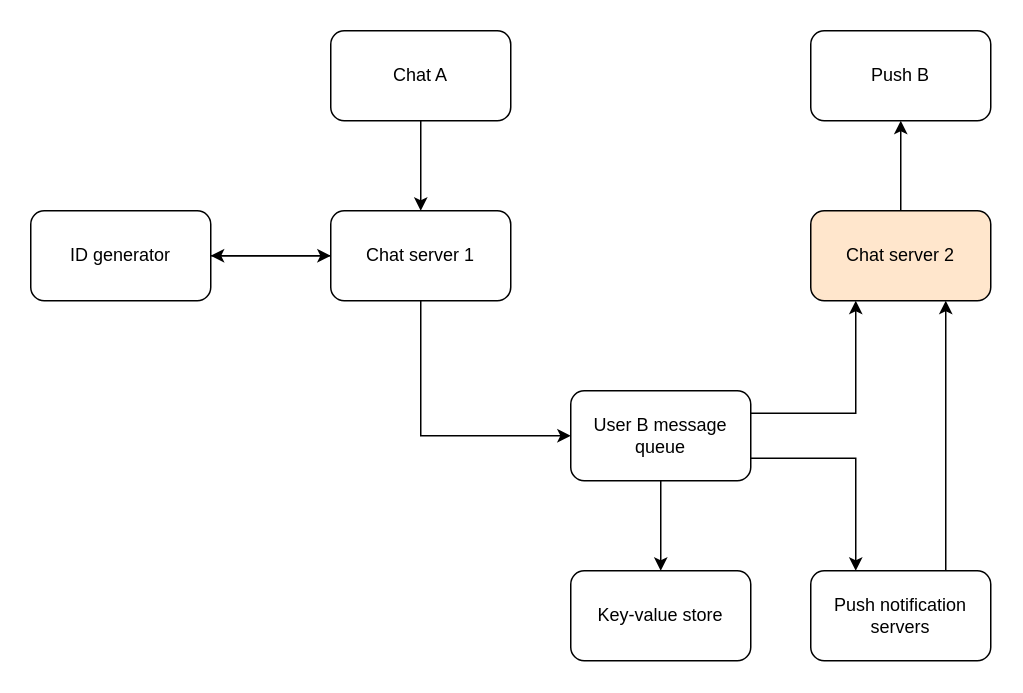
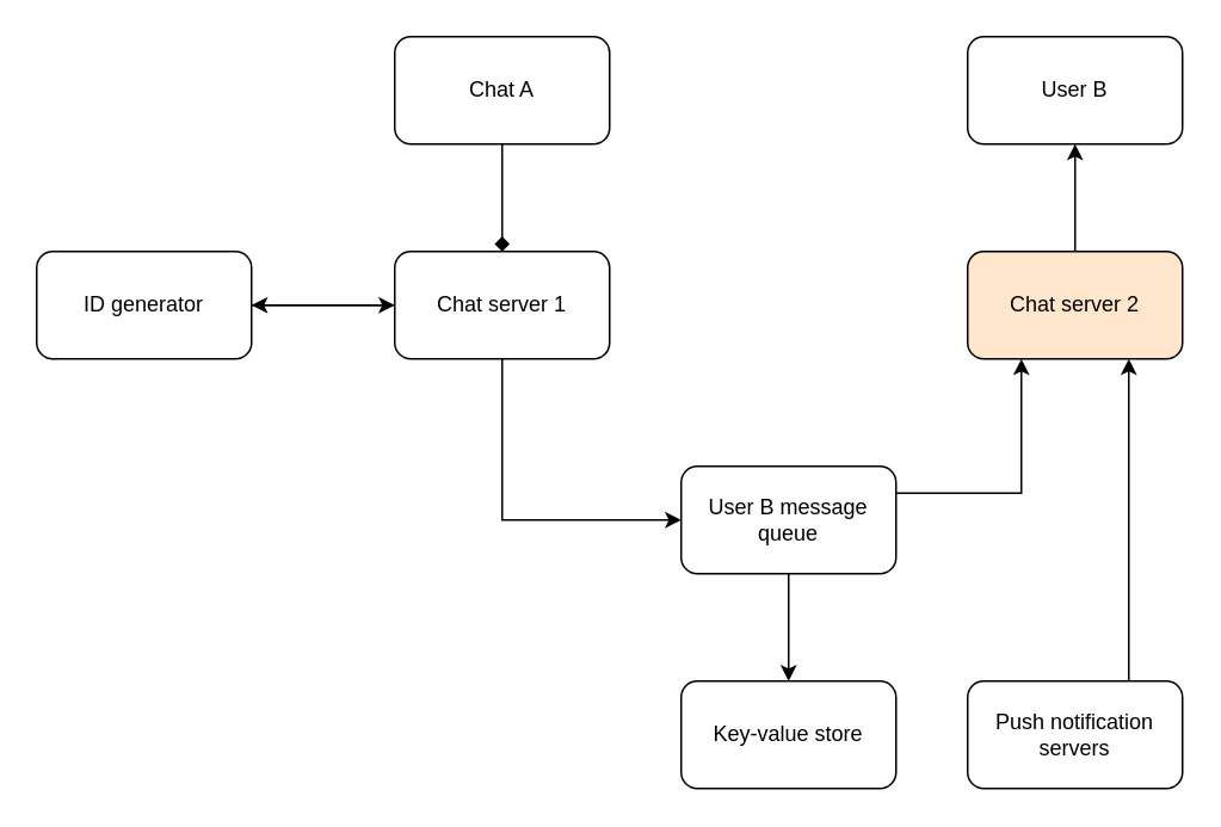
  <mxCell id="0" />
  <mxCell id="1" parent="0" />
- <mxCell id="2" style="edgeStyle=orthogonalEdgeStyle;rounded=0;orthogonalLoop=1;jettySize=auto;html=1;exitX=0.5;exitY=1;exitDx=0;exitDy=0;entryX=0.5;entryY=0;entryDx=0;entryDy=0;" edge="1" parent="1" source="3" target="8"><mxGeometry relative="1" as="geometry" /></mxCell>
+ <mxCell id="2" style="edgeStyle=orthogonalEdgeStyle;rounded=0;orthogonalLoop=1;jettySize=auto;html=1;exitX=0.5;exitY=1;exitDx=0;exitDy=0;entryX=0.5;entryY=0;entryDx=0;entryDy=0;endArrow=diamond;" edge="1" parent="1" source="3" target="8"><mxGeometry relative="1" as="geometry" /></mxCell>
  <mxCell id="3" value="Chat A" style="rounded=1;whiteSpace=wrap;html=1;" vertex="1" parent="1"><mxGeometry x="220" y="20" width="120" height="60" as="geometry" /></mxCell>
  <mxCell id="4" style="edgeStyle=orthogonalEdgeStyle;rounded=0;orthogonalLoop=1;jettySize=auto;html=1;exitX=1;exitY=0.5;exitDx=0;exitDy=0;entryX=0;entryY=0.5;entryDx=0;entryDy=0;" edge="1" parent="1" source="5" target="8"><mxGeometry relative="1" as="geometry" /></mxCell>
  <mxCell id="5" value="ID generator" style="rounded=1;whiteSpace=wrap;html=1;" vertex="1" parent="1"><mxGeometry x="20" y="140" width="120" height="60" as="geometry" /></mxCell>
  <mxCell id="6" style="edgeStyle=orthogonalEdgeStyle;rounded=0;orthogonalLoop=1;jettySize=auto;html=1;exitX=0;exitY=0.5;exitDx=0;exitDy=0;entryX=1;entryY=0.5;entryDx=0;entryDy=0;" edge="1" parent="1" source="8" target="5"><mxGeometry relative="1" as="geometry" /></mxCell>
  <mxCell id="7" style="edgeStyle=orthogonalEdgeStyle;rounded=0;orthogonalLoop=1;jettySize=auto;html=1;exitX=0.5;exitY=1;exitDx=0;exitDy=0;entryX=0;entryY=0.5;entryDx=0;entryDy=0;" edge="1" parent="1" source="8" target="15"><mxGeometry relative="1" as="geometry" /></mxCell>
  <mxCell id="8" value="Chat server 1" style="rounded=1;whiteSpace=wrap;html=1;" vertex="1" parent="1"><mxGeometry x="220" y="140" width="120" height="60" as="geometry" /></mxCell>
- <mxCell id="9" value="Push B" style="rounded=1;whiteSpace=wrap;html=1;" vertex="1" parent="1"><mxGeometry x="540" y="20" width="120" height="60" as="geometry" /></mxCell>
+ <mxCell id="9" value="User B" style="rounded=1;whiteSpace=wrap;html=1;" vertex="1" parent="1"><mxGeometry x="540" y="20" width="120" height="60" as="geometry" /></mxCell>
  <mxCell id="10" style="edgeStyle=orthogonalEdgeStyle;rounded=0;orthogonalLoop=1;jettySize=auto;html=1;exitX=0.5;exitY=0;exitDx=0;exitDy=0;" edge="1" parent="1" source="11" target="9"><mxGeometry relative="1" as="geometry" /></mxCell>
  <mxCell id="11" value="Chat server 2" style="rounded=1;whiteSpace=wrap;html=1;fillColor=#ffe6cc;" vertex="1" parent="1"><mxGeometry x="540" y="140" width="120" height="60" as="geometry" /></mxCell>
  <mxCell id="12" style="edgeStyle=orthogonalEdgeStyle;rounded=0;orthogonalLoop=1;jettySize=auto;html=1;exitX=0.5;exitY=1;exitDx=0;exitDy=0;entryX=0.5;entryY=0;entryDx=0;entryDy=0;" edge="1" parent="1" source="15" target="16"><mxGeometry relative="1" as="geometry" /></mxCell>
  <mxCell id="13" style="edgeStyle=orthogonalEdgeStyle;rounded=0;orthogonalLoop=1;jettySize=auto;html=1;exitX=1;exitY=0.25;exitDx=0;exitDy=0;entryX=0.25;entryY=1;entryDx=0;entryDy=0;" edge="1" parent="1" source="15" target="11"><mxGeometry relative="1" as="geometry" /></mxCell>
- <mxCell id="14" style="edgeStyle=orthogonalEdgeStyle;rounded=0;orthogonalLoop=1;jettySize=auto;html=1;exitX=1;exitY=0.75;exitDx=0;exitDy=0;entryX=0.25;entryY=0;entryDx=0;entryDy=0;" edge="1" parent="1" source="15" target="18"><mxGeometry relative="1" as="geometry" /></mxCell>
  <mxCell id="15" value="User B message queue" style="rounded=1;whiteSpace=wrap;html=1;" vertex="1" parent="1"><mxGeometry x="380" y="260" width="120" height="60" as="geometry" /></mxCell>
  <mxCell id="16" value="Key-value store" style="rounded=1;whiteSpace=wrap;html=1;" vertex="1" parent="1"><mxGeometry x="380" y="380" width="120" height="60" as="geometry" /></mxCell>
  <mxCell id="17" style="edgeStyle=orthogonalEdgeStyle;rounded=0;orthogonalLoop=1;jettySize=auto;html=1;exitX=0.75;exitY=0;exitDx=0;exitDy=0;entryX=0.75;entryY=1;entryDx=0;entryDy=0;" edge="1" parent="1" source="18" target="11"><mxGeometry relative="1" as="geometry" /></mxCell>
  <mxCell id="18" value="Push notification servers" style="rounded=1;whiteSpace=wrap;html=1;" vertex="1" parent="1"><mxGeometry x="540" y="380" width="120" height="60" as="geometry" /></mxCell>
